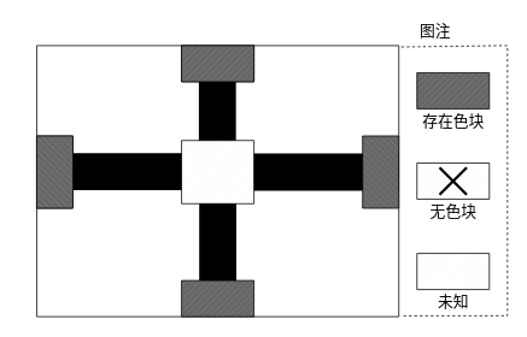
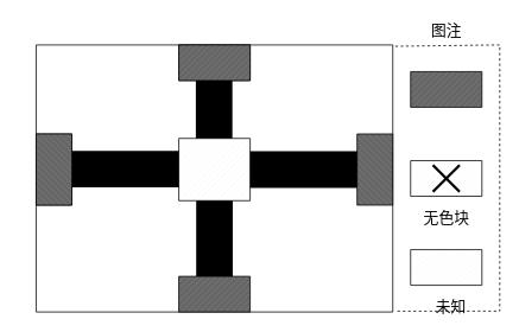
  <mxCell id="0" />
  <mxCell id="1" parent="0" />
  <mxCell id="2" value="" style="verticalLabelPosition=bottom;verticalAlign=top;html=1;shape=mxgraph.basic.rect;fillColor2=none;strokeWidth=1;size=20;indent=5;" vertex="1" parent="1"><mxGeometry x="40" y="50" width="400" height="300" as="geometry" /></mxCell>
  <mxCell id="3" value="" style="endArrow=none;html=1;rounded=0;fontSize=17;endSize=6;jumpSize=7;strokeWidth=41;" edge="1" parent="1"><mxGeometry width="50" height="50" relative="1" as="geometry"><mxPoint x="239.6" y="175" as="sourcePoint" /><mxPoint x="239.6" y="50" as="targetPoint" /><Array as="points" /></mxGeometry></mxCell>
  <mxCell id="4" value="" style="endArrow=none;html=1;rounded=0;fontSize=17;endSize=6;strokeWidth=41;jumpSize=7;exitX=0.5;exitY=0;exitDx=0;exitDy=0;exitPerimeter=0;startArrow=none;" edge="1" parent="1"><mxGeometry width="50" height="50" relative="1" as="geometry"><mxPoint x="220" y="189.6" as="sourcePoint" /><mxPoint x="40" y="189.6" as="targetPoint" /></mxGeometry></mxCell>
  <mxCell id="5" value="" style="endArrow=none;html=1;rounded=0;fontSize=17;endSize=6;strokeWidth=41;jumpSize=7;exitX=0.5;exitY=0;exitDx=0;exitDy=0;exitPerimeter=0;startArrow=none;" edge="1" parent="1" source="21"><mxGeometry width="50" height="50" relative="1" as="geometry"><mxPoint x="40" y="190" as="sourcePoint" /><mxPoint x="260" y="190" as="targetPoint" /></mxGeometry></mxCell>
  <mxCell id="6" value="" style="endArrow=none;dashed=1;html=1;rounded=0;exitX=1.007;exitY=0.005;exitDx=0;exitDy=0;exitPerimeter=0;entryX=1.01;entryY=0.997;entryDx=0;entryDy=0;entryPerimeter=0;" edge="1" parent="1" source="2" target="2"><mxGeometry width="50" height="50" relative="1" as="geometry"><mxPoint x="530" y="40" as="sourcePoint" /><mxPoint x="620" y="50" as="targetPoint" /><Array as="points"><mxPoint x="560" y="50" /><mxPoint x="560" y="349" /></Array></mxGeometry></mxCell>
  <mxCell id="7" value="" style="verticalLabelPosition=bottom;verticalAlign=top;html=1;shape=mxgraph.basic.patternFillRect;fillStyle=diag;step=5;fillStrokeWidth=0.2;fillStrokeColor=#dddddd;fillColor=#FFFFFF;" vertex="1" parent="1"><mxGeometry x="460" y="180" width="80" height="40" as="geometry" /></mxCell>
  <mxCell id="8" value="" style="verticalLabelPosition=bottom;verticalAlign=top;html=1;shape=mxgraph.basic.patternFillRect;fillStyle=diag;step=5;fillStrokeWidth=0.2;fillStrokeColor=#dddddd;fillColor=#FFFFFF;" vertex="1" parent="1"><mxGeometry x="460" y="280" width="80" height="40" as="geometry" /></mxCell>
  <mxCell id="9" value="" style="shape=umlDestroy;whiteSpace=wrap;html=1;strokeWidth=3;fillColor=#FFFFFF;" vertex="1" parent="1"><mxGeometry x="485" y="185" width="30" height="30" as="geometry" /></mxCell>
- <mxCell id="10" value="图注" style="text;html=1;align=center;verticalAlign=middle;resizable=0;points=[];autosize=1;strokeColor=none;fillColor=none;fontSize=17;" vertex="1" parent="1"><mxGeometry x="455" y="20" width="50" height="30" as="geometry" /></mxCell>
- <mxCell id="11" value="存在色块" style="text;html=1;align=center;verticalAlign=middle;resizable=0;points=[];autosize=1;strokeColor=none;fillColor=none;fontSize=17;" vertex="1" parent="1"><mxGeometry x="460" y="120" width="80" height="30" as="geometry" /></mxCell>
- <mxCell id="12" value="无色块" style="text;html=1;align=center;verticalAlign=middle;resizable=0;points=[];autosize=1;strokeColor=none;fillColor=none;fontSize=17;" vertex="1" parent="1"><mxGeometry x="465" y="220" width="70" height="30" as="geometry" /></mxCell>
- <mxCell id="13" value="未知" style="text;html=1;align=center;verticalAlign=middle;resizable=0;points=[];autosize=1;strokeColor=none;fillColor=none;fontSize=17;" vertex="1" parent="1"><mxGeometry x="475" y="320" width="50" height="30" as="geometry" /></mxCell>
+ <mxCell id="10" value="图注" style="text;html=1;align=center;verticalAlign=middle;resizable=0;points=[];autosize=1;strokeColor=none;fillColor=none;fontSize=17;" vertex="1" parent="1"><mxGeometry x="475" y="20" width="50" height="30" as="geometry" /></mxCell>
+ <mxCell id="12" value="无色块" style="text;html=1;align=center;verticalAlign=middle;resizable=0;points=[];autosize=1;strokeColor=none;fillColor=none;fontSize=17;" vertex="1" parent="1"><mxGeometry x="465" y="230" width="70" height="30" as="geometry" /></mxCell>
+ <mxCell id="13" value="未知" style="text;html=1;align=center;verticalAlign=middle;resizable=0;points=[];autosize=1;strokeColor=none;fillColor=none;fontSize=17;" vertex="1" parent="1"><mxGeometry x="480" y="330" width="50" height="30" as="geometry" /></mxCell>
  <mxCell id="14" value="" style="endArrow=none;html=1;rounded=0;fontSize=17;endSize=6;jumpSize=7;strokeWidth=41;startArrow=none;" edge="1" parent="1" source="17"><mxGeometry width="50" height="50" relative="1" as="geometry"><mxPoint x="240" y="350" as="sourcePoint" /><mxPoint x="240" y="170" as="targetPoint" /><Array as="points"><mxPoint x="240" y="170" /></Array></mxGeometry></mxCell>
  <mxCell id="15" value="" style="endArrow=none;html=1;rounded=0;fontSize=17;endSize=6;strokeWidth=41;jumpSize=7;exitX=0.004;exitY=0.497;exitDx=0;exitDy=0;exitPerimeter=0;" edge="1" parent="1"><mxGeometry width="50" height="50" relative="1" as="geometry"><mxPoint x="39.6" y="189.1" as="sourcePoint" /><mxPoint x="40" y="189.118" as="targetPoint" /></mxGeometry></mxCell>
  <mxCell id="16" value="" style="verticalLabelPosition=bottom;verticalAlign=top;html=1;shape=mxgraph.basic.patternFillRect;fillStyle=diag;step=5;fillStrokeWidth=0.2;fillStrokeColor=#dddddd;fillColor=#666666;direction=west;" vertex="1" parent="1"><mxGeometry x="460" y="80" width="80" height="40" as="geometry" /></mxCell>
  <mxCell id="17" value="" style="verticalLabelPosition=bottom;verticalAlign=top;html=1;shape=mxgraph.basic.patternFillRect;fillStyle=diag;step=5;fillStrokeWidth=0.2;fillStrokeColor=#dddddd;fillColor=#FFFFFF;rotation=0;" vertex="1" parent="1"><mxGeometry x="200" y="155" width="80" height="70" as="geometry" /></mxCell>
  <mxCell id="18" value="" style="endArrow=none;html=1;rounded=0;fontSize=17;endSize=6;jumpSize=7;strokeWidth=41;" edge="1" parent="1" target="17"><mxGeometry width="50" height="50" relative="1" as="geometry"><mxPoint x="240" y="350" as="sourcePoint" /><mxPoint x="240" y="170" as="targetPoint" /><Array as="points" /></mxGeometry></mxCell>
  <mxCell id="19" value="" style="verticalLabelPosition=bottom;verticalAlign=top;html=1;shape=mxgraph.basic.patternFillRect;fillStyle=diag;step=5;fillStrokeWidth=0.2;fillStrokeColor=#dddddd;fillColor=#FFFFFF;" vertex="1" parent="1"><mxGeometry x="200" y="50" width="80" height="40" as="geometry" /></mxCell>
  <mxCell id="20" value="" style="verticalLabelPosition=bottom;verticalAlign=top;html=1;shape=mxgraph.basic.patternFillRect;fillStyle=diag;step=5;fillStrokeWidth=0.2;fillStrokeColor=#dddddd;fillColor=#666666;direction=west;" vertex="1" parent="1"><mxGeometry x="200" y="310" width="80" height="40" as="geometry" /></mxCell>
  <mxCell id="21" value="" style="verticalLabelPosition=bottom;verticalAlign=top;html=1;shape=mxgraph.basic.patternFillRect;fillStyle=diag;step=5;fillStrokeWidth=0.2;fillStrokeColor=#dddddd;fillColor=#666666;direction=south;" vertex="1" parent="1"><mxGeometry x="400" y="150" width="40" height="80" as="geometry" /></mxCell>
  <mxCell id="22" value="" style="verticalLabelPosition=bottom;verticalAlign=top;html=1;shape=mxgraph.basic.patternFillRect;fillStyle=diag;step=5;fillStrokeWidth=0.2;fillStrokeColor=#dddddd;fillColor=#FFFFFF;rotation=90;" vertex="1" parent="1"><mxGeometry x="20" y="170" width="80" height="40" as="geometry" /></mxCell>
  <mxCell id="23" value="" style="shape=umlDestroy;whiteSpace=wrap;html=1;strokeWidth=3;fillColor=#FFFFFF;" vertex="1" parent="1"><mxGeometry x="45" y="175" width="30" height="30" as="geometry" /></mxCell>
  <mxCell id="24" value="" style="verticalLabelPosition=bottom;verticalAlign=top;html=1;shape=mxgraph.basic.patternFillRect;fillStyle=diag;step=5;fillStrokeWidth=0.2;fillStrokeColor=#dddddd;fillColor=#666666;direction=south;" vertex="1" parent="1"><mxGeometry x="40" y="150" width="40" height="80" as="geometry" /></mxCell>
  <mxCell id="25" value="" style="verticalLabelPosition=bottom;verticalAlign=top;html=1;shape=mxgraph.basic.patternFillRect;fillStyle=diag;step=5;fillStrokeWidth=0.2;fillStrokeColor=#dddddd;fillColor=#666666;direction=west;" vertex="1" parent="1"><mxGeometry x="200" y="50" width="80" height="40" as="geometry" /></mxCell>
